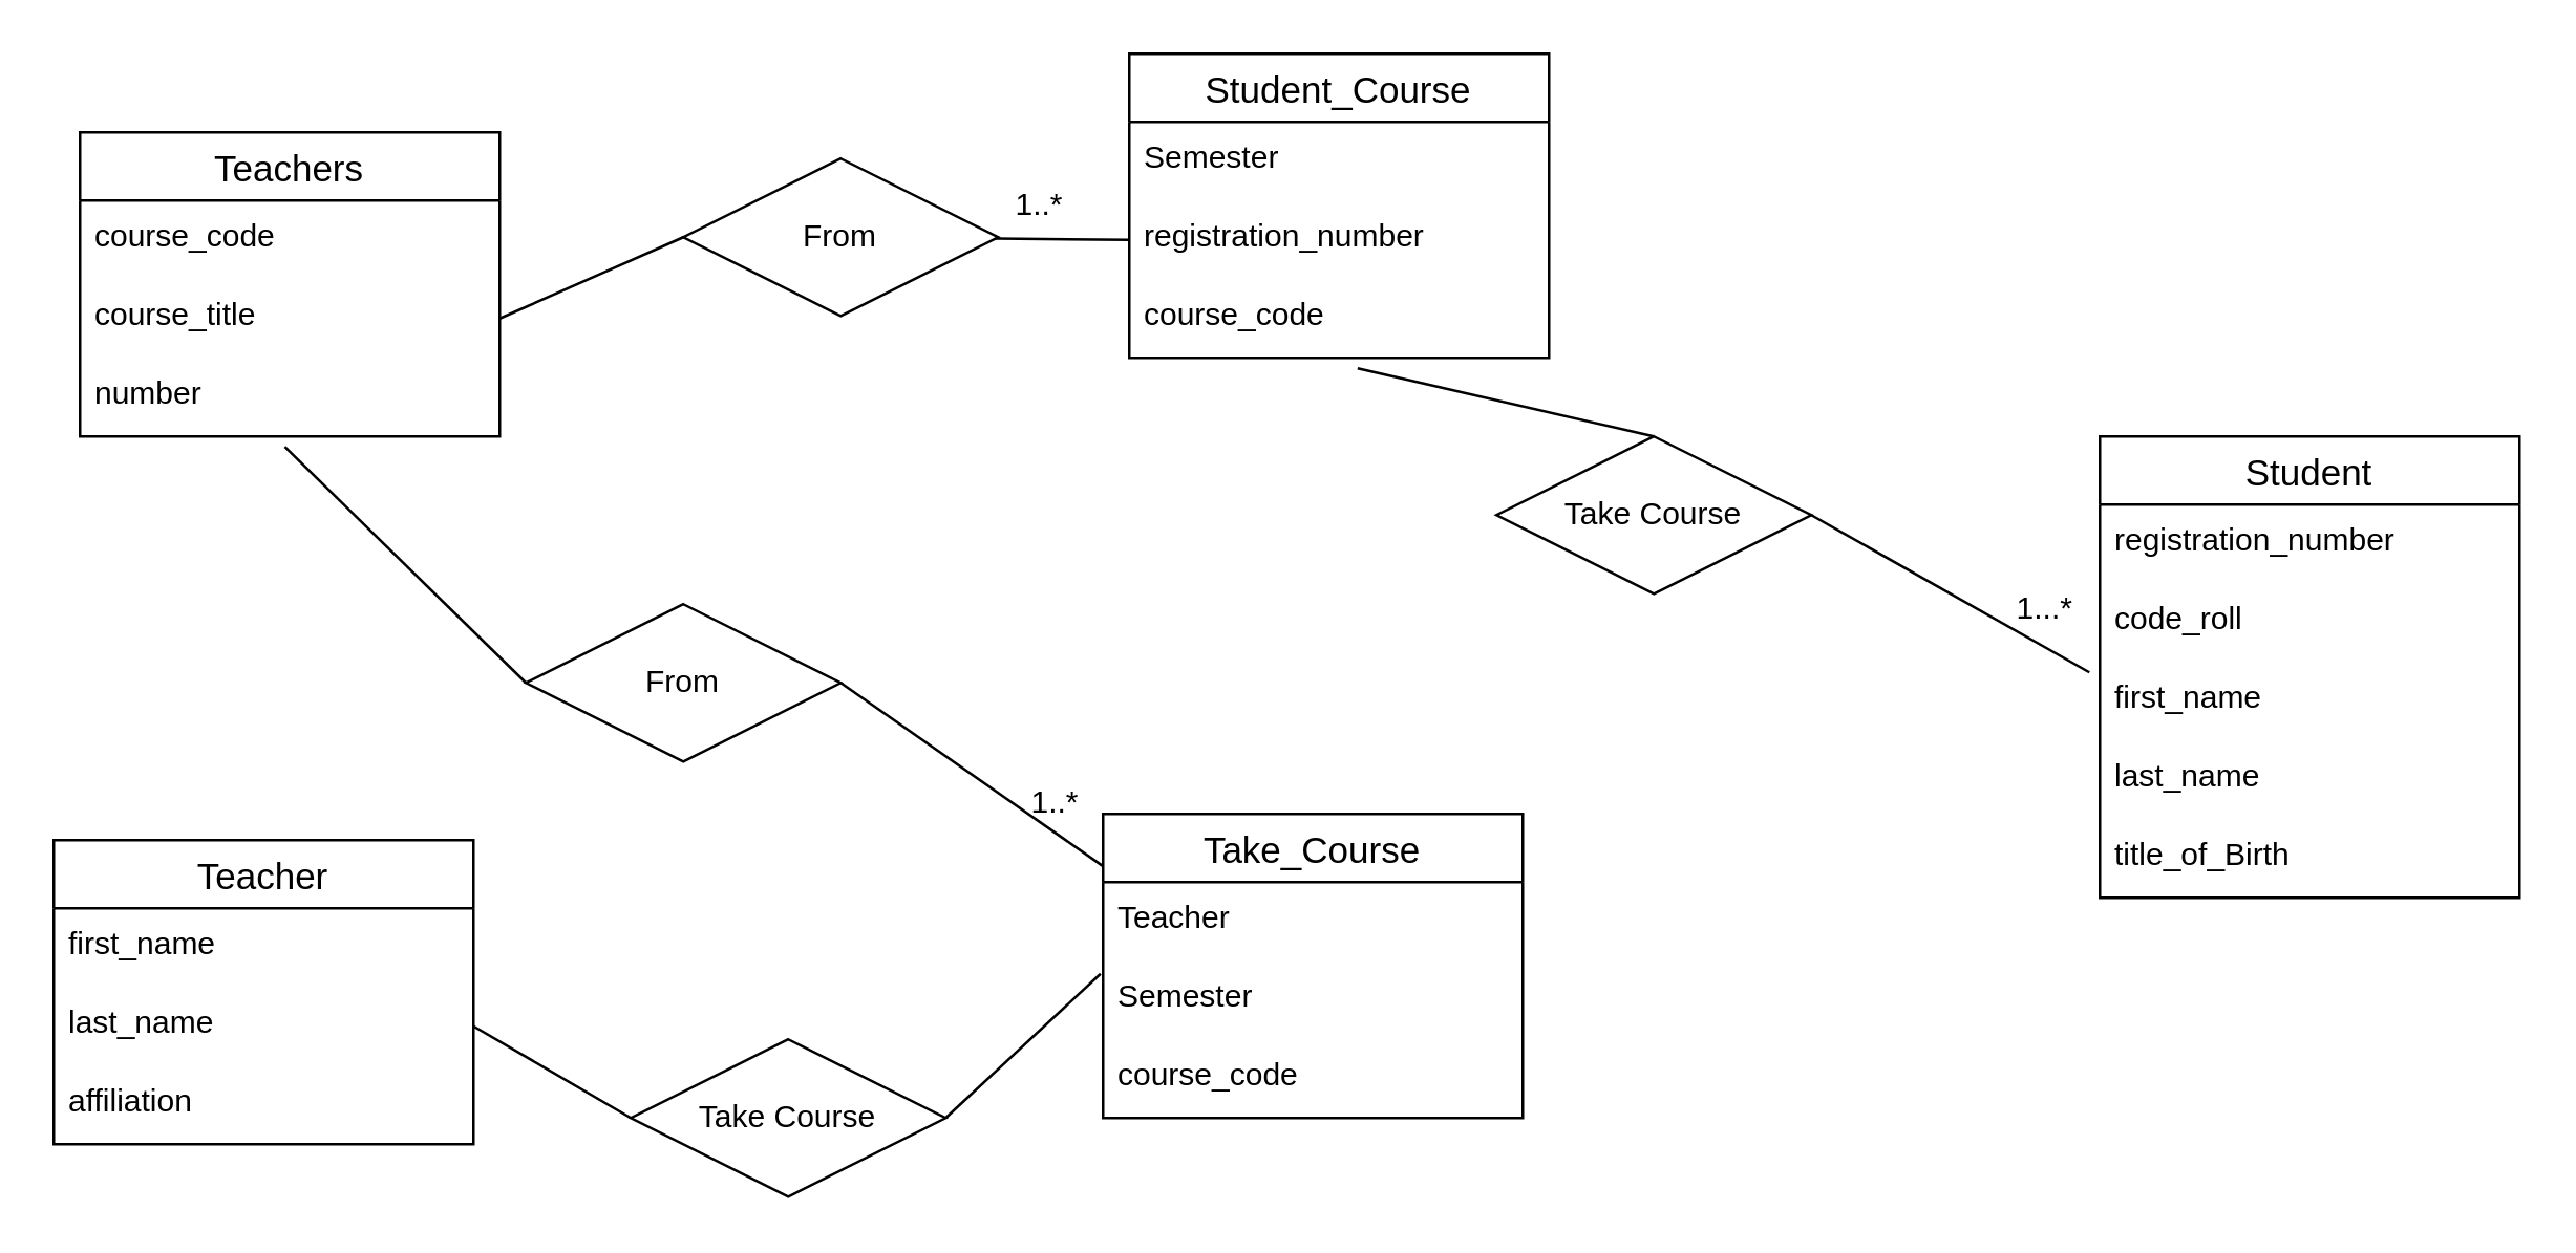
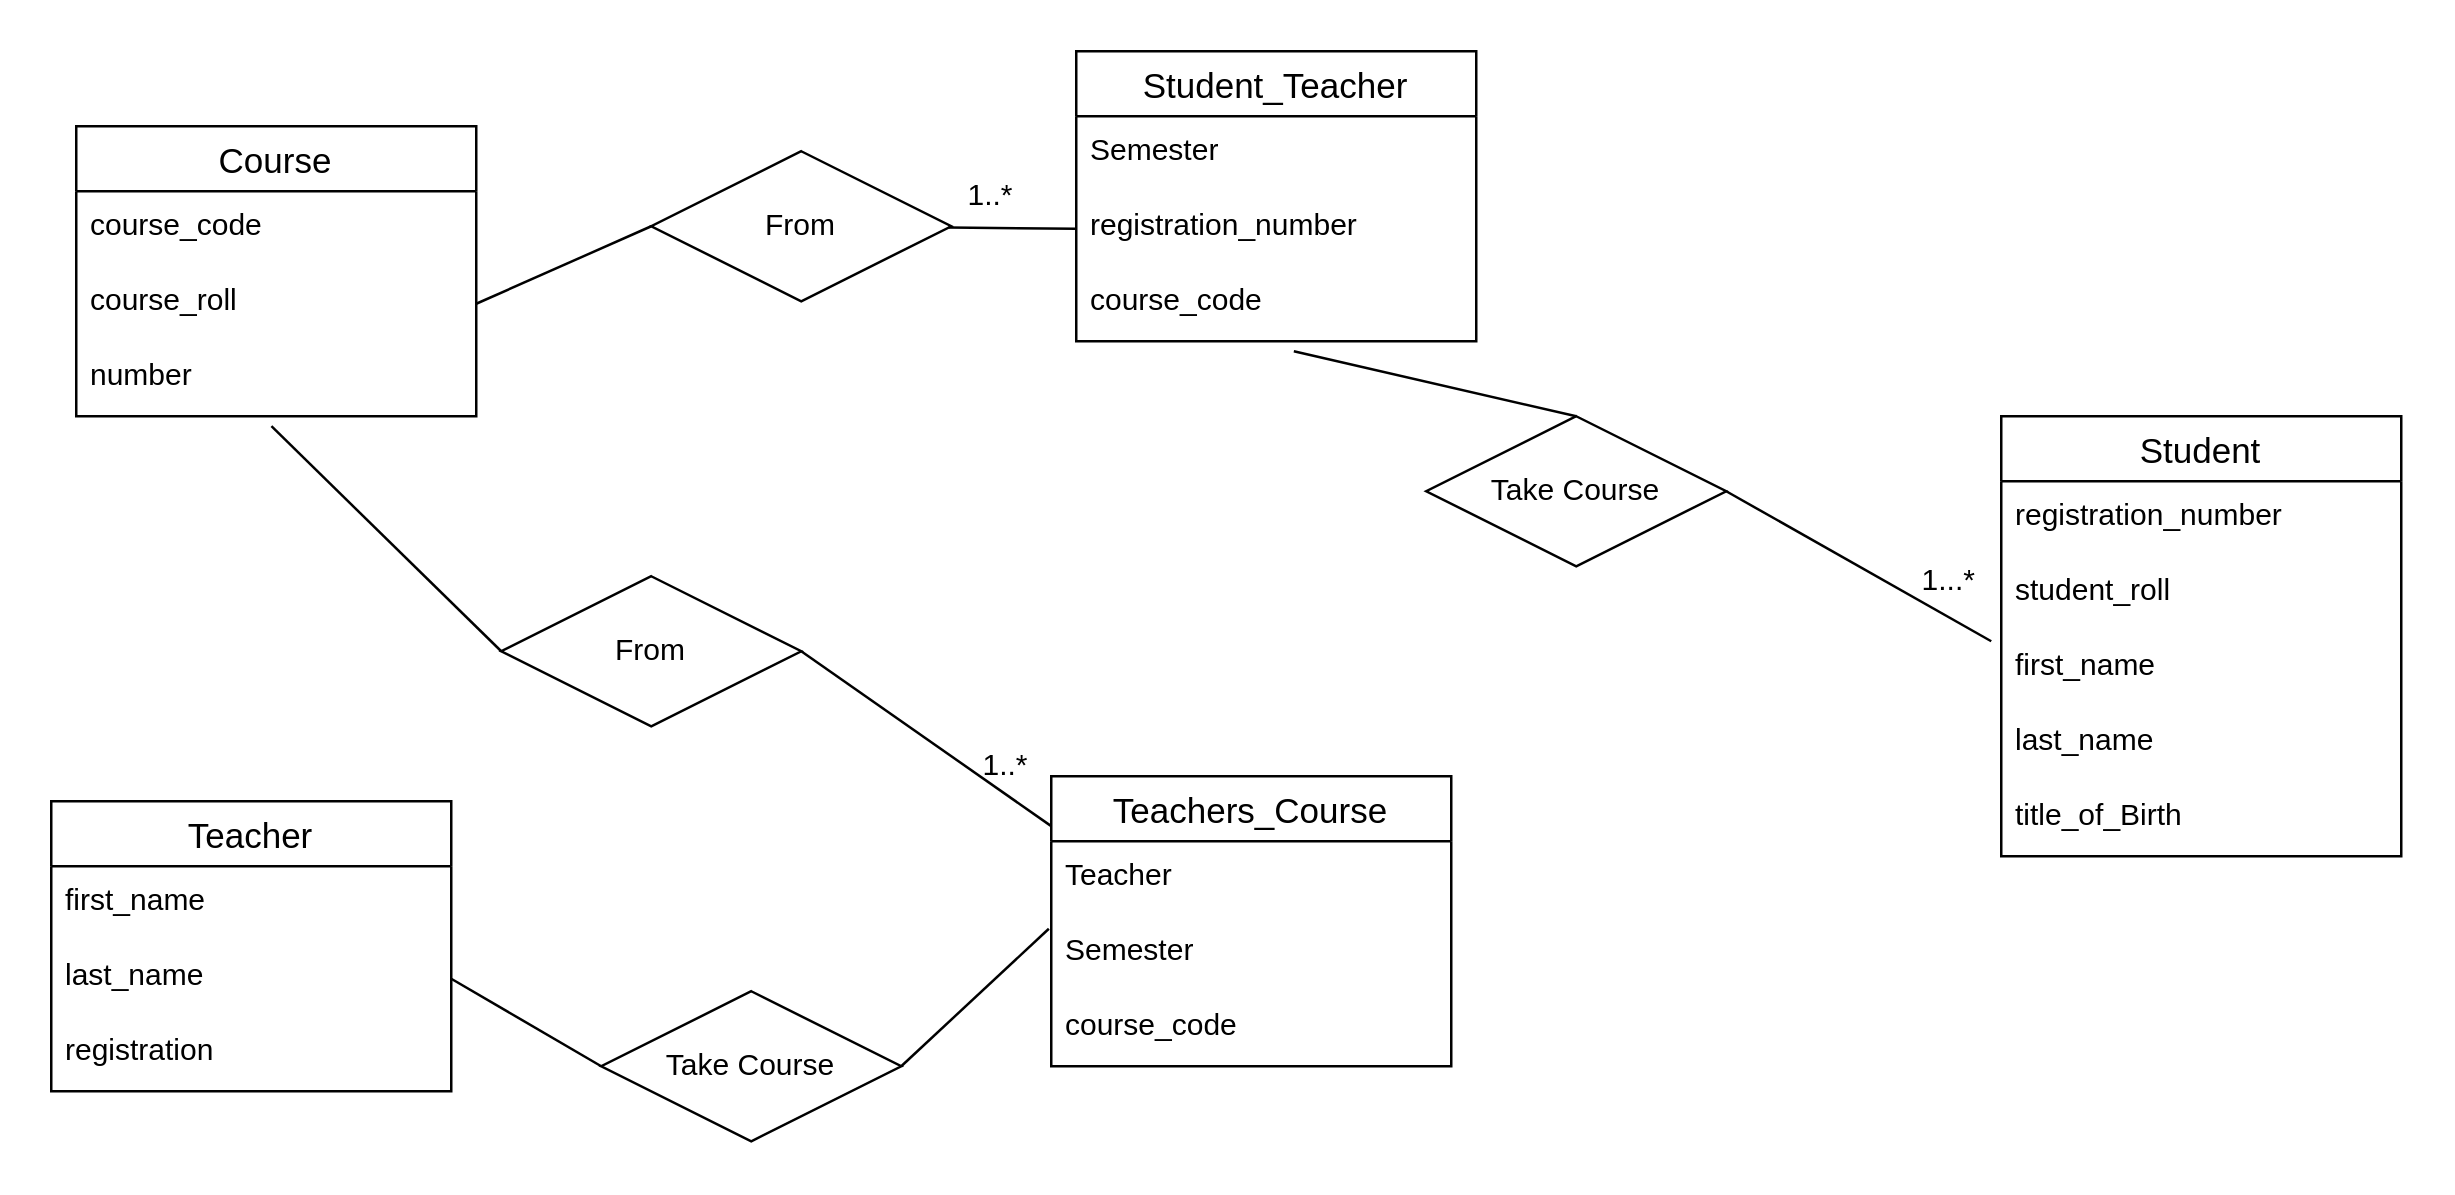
  <mxCell id="0" />
  <mxCell id="1" parent="0" />
- <mxCell id="2" value="Teachers" style="swimlane;fontStyle=0;childLayout=stackLayout;horizontal=1;startSize=26;horizontalStack=0;resizeParent=1;resizeParentMax=0;resizeLast=0;collapsible=1;marginBottom=0;align=center;fontSize=14;" parent="1" vertex="1"><mxGeometry x="30" y="50" width="160" height="116" as="geometry" /></mxCell>
+ <mxCell id="2" value="Course" style="swimlane;fontStyle=0;childLayout=stackLayout;horizontal=1;startSize=26;horizontalStack=0;resizeParent=1;resizeParentMax=0;resizeLast=0;collapsible=1;marginBottom=0;align=center;fontSize=14;" parent="1" vertex="1"><mxGeometry x="30" y="50" width="160" height="116" as="geometry" /></mxCell>
  <mxCell id="3" value="course_code" style="text;strokeColor=none;fillColor=none;spacingLeft=4;spacingRight=4;overflow=hidden;rotatable=0;points=[[0,0.5],[1,0.5]];portConstraint=eastwest;fontSize=12;" parent="2" vertex="1"><mxGeometry y="26" width="160" height="30" as="geometry" /></mxCell>
- <mxCell id="4" value="course_title" style="text;strokeColor=none;fillColor=none;spacingLeft=4;spacingRight=4;overflow=hidden;rotatable=0;points=[[0,0.5],[1,0.5]];portConstraint=eastwest;fontSize=12;" parent="2" vertex="1"><mxGeometry y="56" width="160" height="30" as="geometry" /></mxCell>
+ <mxCell id="4" value="course_roll" style="text;strokeColor=none;fillColor=none;spacingLeft=4;spacingRight=4;overflow=hidden;rotatable=0;points=[[0,0.5],[1,0.5]];portConstraint=eastwest;fontSize=12;" parent="2" vertex="1"><mxGeometry y="56" width="160" height="30" as="geometry" /></mxCell>
  <mxCell id="5" value="number" style="text;strokeColor=none;fillColor=none;spacingLeft=4;spacingRight=4;overflow=hidden;rotatable=0;points=[[0,0.5],[1,0.5]];portConstraint=eastwest;fontSize=12;" parent="2" vertex="1"><mxGeometry y="86" width="160" height="30" as="geometry" /></mxCell>
  <mxCell id="6" value="Teacher" style="swimlane;fontStyle=0;childLayout=stackLayout;horizontal=1;startSize=26;horizontalStack=0;resizeParent=1;resizeParentMax=0;resizeLast=0;collapsible=1;marginBottom=0;align=center;fontSize=14;" parent="1" vertex="1"><mxGeometry x="20" y="320" width="160" height="116" as="geometry" /></mxCell>
  <mxCell id="7" value="first_name" style="text;strokeColor=none;fillColor=none;spacingLeft=4;spacingRight=4;overflow=hidden;rotatable=0;points=[[0,0.5],[1,0.5]];portConstraint=eastwest;fontSize=12;" parent="6" vertex="1"><mxGeometry y="26" width="160" height="30" as="geometry" /></mxCell>
  <mxCell id="8" value="last_name" style="text;strokeColor=none;fillColor=none;spacingLeft=4;spacingRight=4;overflow=hidden;rotatable=0;points=[[0,0.5],[1,0.5]];portConstraint=eastwest;fontSize=12;" parent="6" vertex="1"><mxGeometry y="56" width="160" height="30" as="geometry" /></mxCell>
- <mxCell id="9" value="affiliation" style="text;strokeColor=none;fillColor=none;spacingLeft=4;spacingRight=4;overflow=hidden;rotatable=0;points=[[0,0.5],[1,0.5]];portConstraint=eastwest;fontSize=12;" parent="6" vertex="1"><mxGeometry y="86" width="160" height="30" as="geometry" /></mxCell>
+ <mxCell id="9" value="registration" style="text;strokeColor=none;fillColor=none;spacingLeft=4;spacingRight=4;overflow=hidden;rotatable=0;points=[[0,0.5],[1,0.5]];portConstraint=eastwest;fontSize=12;" parent="6" vertex="1"><mxGeometry y="86" width="160" height="30" as="geometry" /></mxCell>
  <mxCell id="10" value="Student" style="swimlane;fontStyle=0;childLayout=stackLayout;horizontal=1;startSize=26;horizontalStack=0;resizeParent=1;resizeParentMax=0;resizeLast=0;collapsible=1;marginBottom=0;align=center;fontSize=14;" parent="1" vertex="1"><mxGeometry x="800" y="166" width="160" height="176" as="geometry" /></mxCell>
  <mxCell id="11" value="registration_number" style="text;strokeColor=none;fillColor=none;spacingLeft=4;spacingRight=4;overflow=hidden;rotatable=0;points=[[0,0.5],[1,0.5]];portConstraint=eastwest;fontSize=12;" parent="10" vertex="1"><mxGeometry y="26" width="160" height="30" as="geometry" /></mxCell>
- <mxCell id="12" value="code_roll" style="text;strokeColor=none;fillColor=none;spacingLeft=4;spacingRight=4;overflow=hidden;rotatable=0;points=[[0,0.5],[1,0.5]];portConstraint=eastwest;fontSize=12;" parent="10" vertex="1"><mxGeometry y="56" width="160" height="30" as="geometry" /></mxCell>
+ <mxCell id="12" value="student_roll" style="text;strokeColor=none;fillColor=none;spacingLeft=4;spacingRight=4;overflow=hidden;rotatable=0;points=[[0,0.5],[1,0.5]];portConstraint=eastwest;fontSize=12;" parent="10" vertex="1"><mxGeometry y="56" width="160" height="30" as="geometry" /></mxCell>
  <mxCell id="13" value="first_name" style="text;strokeColor=none;fillColor=none;spacingLeft=4;spacingRight=4;overflow=hidden;rotatable=0;points=[[0,0.5],[1,0.5]];portConstraint=eastwest;fontSize=12;" parent="10" vertex="1"><mxGeometry y="86" width="160" height="30" as="geometry" /></mxCell>
  <mxCell id="14" value="last_name" style="text;strokeColor=none;fillColor=none;spacingLeft=4;spacingRight=4;overflow=hidden;rotatable=0;points=[[0,0.5],[1,0.5]];portConstraint=eastwest;fontSize=12;" parent="10" vertex="1"><mxGeometry y="116" width="160" height="30" as="geometry" /></mxCell>
  <mxCell id="15" value="title_of_Birth" style="text;strokeColor=none;fillColor=none;spacingLeft=4;spacingRight=4;overflow=hidden;rotatable=0;points=[[0,0.5],[1,0.5]];portConstraint=eastwest;fontSize=12;" parent="10" vertex="1"><mxGeometry y="146" width="160" height="30" as="geometry" /></mxCell>
- <mxCell id="16" value="Student_Course" style="swimlane;fontStyle=0;childLayout=stackLayout;horizontal=1;startSize=26;horizontalStack=0;resizeParent=1;resizeParentMax=0;resizeLast=0;collapsible=1;marginBottom=0;align=center;fontSize=14;" parent="1" vertex="1"><mxGeometry x="430" y="20" width="160" height="116" as="geometry" /></mxCell>
+ <mxCell id="16" value="Student_Teacher" style="swimlane;fontStyle=0;childLayout=stackLayout;horizontal=1;startSize=26;horizontalStack=0;resizeParent=1;resizeParentMax=0;resizeLast=0;collapsible=1;marginBottom=0;align=center;fontSize=14;" parent="1" vertex="1"><mxGeometry x="430" y="20" width="160" height="116" as="geometry" /></mxCell>
  <mxCell id="17" value="Semester" style="text;strokeColor=none;fillColor=none;spacingLeft=4;spacingRight=4;overflow=hidden;rotatable=0;points=[[0,0.5],[1,0.5]];portConstraint=eastwest;fontSize=12;" parent="16" vertex="1"><mxGeometry y="26" width="160" height="30" as="geometry" /></mxCell>
  <mxCell id="18" value="registration_number" style="text;strokeColor=none;fillColor=none;spacingLeft=4;spacingRight=4;overflow=hidden;rotatable=0;points=[[0,0.5],[1,0.5]];portConstraint=eastwest;fontSize=12;" parent="16" vertex="1"><mxGeometry y="56" width="160" height="30" as="geometry" /></mxCell>
  <mxCell id="19" value="course_code" style="text;strokeColor=none;fillColor=none;spacingLeft=4;spacingRight=4;overflow=hidden;rotatable=0;points=[[0,0.5],[1,0.5]];portConstraint=eastwest;fontSize=12;" parent="16" vertex="1"><mxGeometry y="86" width="160" height="30" as="geometry" /></mxCell>
- <mxCell id="20" value="Take_Course" style="swimlane;fontStyle=0;childLayout=stackLayout;horizontal=1;startSize=26;horizontalStack=0;resizeParent=1;resizeParentMax=0;resizeLast=0;collapsible=1;marginBottom=0;align=center;fontSize=14;" parent="1" vertex="1"><mxGeometry x="420" y="310" width="160" height="116" as="geometry" /></mxCell>
+ <mxCell id="20" value="Teachers_Course" style="swimlane;fontStyle=0;childLayout=stackLayout;horizontal=1;startSize=26;horizontalStack=0;resizeParent=1;resizeParentMax=0;resizeLast=0;collapsible=1;marginBottom=0;align=center;fontSize=14;" parent="1" vertex="1"><mxGeometry x="420" y="310" width="160" height="116" as="geometry" /></mxCell>
  <mxCell id="21" value="Teacher" style="text;strokeColor=none;fillColor=none;spacingLeft=4;spacingRight=4;overflow=hidden;rotatable=0;points=[[0,0.5],[1,0.5]];portConstraint=eastwest;fontSize=12;" parent="20" vertex="1"><mxGeometry y="26" width="160" height="30" as="geometry" /></mxCell>
  <mxCell id="22" value="Semester" style="text;strokeColor=none;fillColor=none;spacingLeft=4;spacingRight=4;overflow=hidden;rotatable=0;points=[[0,0.5],[1,0.5]];portConstraint=eastwest;fontSize=12;" parent="20" vertex="1"><mxGeometry y="56" width="160" height="30" as="geometry" /></mxCell>
  <mxCell id="23" value="course_code" style="text;strokeColor=none;fillColor=none;spacingLeft=4;spacingRight=4;overflow=hidden;rotatable=0;points=[[0,0.5],[1,0.5]];portConstraint=eastwest;fontSize=12;" parent="20" vertex="1"><mxGeometry y="86" width="160" height="30" as="geometry" /></mxCell>
  <mxCell id="24" value="Take Course" style="shape=rhombus;perimeter=rhombusPerimeter;whiteSpace=wrap;html=1;align=center;" parent="1" vertex="1"><mxGeometry x="240" y="396" width="120" height="60" as="geometry" /></mxCell>
  <mxCell id="25" value="" style="endArrow=none;html=1;rounded=0;exitX=1;exitY=0.5;exitDx=0;exitDy=0;entryX=0;entryY=0.5;entryDx=0;entryDy=0;" parent="1" source="8" target="24" edge="1"><mxGeometry relative="1" as="geometry"><mxPoint x="460" y="260" as="sourcePoint" /><mxPoint x="620" y="260" as="targetPoint" /></mxGeometry></mxCell>
  <mxCell id="26" value="" style="endArrow=none;html=1;rounded=0;exitX=1;exitY=0.5;exitDx=0;exitDy=0;entryX=-0.006;entryY=0.167;entryDx=0;entryDy=0;entryPerimeter=0;" parent="1" source="24" target="22" edge="1"><mxGeometry relative="1" as="geometry"><mxPoint x="460" y="260" as="sourcePoint" /><mxPoint x="620" y="260" as="targetPoint" /></mxGeometry></mxCell>
  <mxCell id="27" value="Take Course" style="shape=rhombus;perimeter=rhombusPerimeter;whiteSpace=wrap;html=1;align=center;" parent="1" vertex="1"><mxGeometry x="570" y="166" width="120" height="60" as="geometry" /></mxCell>
  <mxCell id="28" value="" style="endArrow=none;html=1;rounded=0;entryX=-0.025;entryY=0.133;entryDx=0;entryDy=0;entryPerimeter=0;exitX=1;exitY=0.5;exitDx=0;exitDy=0;" parent="1" source="27" target="13" edge="1"><mxGeometry relative="1" as="geometry"><mxPoint x="460" y="260" as="sourcePoint" /><mxPoint x="620" y="260" as="targetPoint" /></mxGeometry></mxCell>
  <mxCell id="29" value="1...*" style="resizable=0;html=1;align=right;verticalAlign=bottom;" parent="28" connectable="0" vertex="1"><mxGeometry x="1" relative="1" as="geometry"><mxPoint x="-6" y="-16" as="offset" /></mxGeometry></mxCell>
  <mxCell id="30" value="" style="endArrow=none;html=1;rounded=0;exitX=0.544;exitY=1.133;exitDx=0;exitDy=0;exitPerimeter=0;entryX=0.5;entryY=0;entryDx=0;entryDy=0;" parent="1" source="19" target="27" edge="1"><mxGeometry relative="1" as="geometry"><mxPoint x="460" y="260" as="sourcePoint" /><mxPoint x="620" y="260" as="targetPoint" /></mxGeometry></mxCell>
  <mxCell id="31" value="From" style="shape=rhombus;perimeter=rhombusPerimeter;whiteSpace=wrap;html=1;align=center;" parent="1" vertex="1"><mxGeometry x="260" y="60" width="120" height="60" as="geometry" /></mxCell>
  <mxCell id="32" value="" style="endArrow=none;html=1;rounded=0;exitX=0;exitY=0.5;exitDx=0;exitDy=0;" parent="1" source="18" target="31" edge="1"><mxGeometry relative="1" as="geometry"><mxPoint x="460" y="260" as="sourcePoint" /><mxPoint x="620" y="260" as="targetPoint" /></mxGeometry></mxCell>
  <mxCell id="33" value="1..*" style="resizable=0;html=1;align=right;verticalAlign=bottom;" parent="32" connectable="0" vertex="1"><mxGeometry x="1" relative="1" as="geometry"><mxPoint x="26" y="-5" as="offset" /></mxGeometry></mxCell>
  <mxCell id="34" value="" style="endArrow=none;html=1;rounded=0;exitX=0;exitY=0.5;exitDx=0;exitDy=0;entryX=1;entryY=0.5;entryDx=0;entryDy=0;" parent="1" source="31" target="4" edge="1"><mxGeometry relative="1" as="geometry"><mxPoint x="440" y="101" as="sourcePoint" /><mxPoint x="388.929" y="100.536" as="targetPoint" /></mxGeometry></mxCell>
  <mxCell id="35" value="From" style="shape=rhombus;perimeter=rhombusPerimeter;whiteSpace=wrap;html=1;align=center;" parent="1" vertex="1"><mxGeometry x="200" y="230" width="120" height="60" as="geometry" /></mxCell>
  <mxCell id="36" value="" style="endArrow=none;html=1;rounded=0;exitX=0;exitY=0.5;exitDx=0;exitDy=0;entryX=0.488;entryY=1.133;entryDx=0;entryDy=0;entryPerimeter=0;" parent="1" source="35" target="5" edge="1"><mxGeometry relative="1" as="geometry"><mxPoint x="270" y="100" as="sourcePoint" /><mxPoint x="200" y="131" as="targetPoint" /></mxGeometry></mxCell>
  <mxCell id="37" value="" style="endArrow=none;html=1;rounded=0;exitX=0;exitY=0.172;exitDx=0;exitDy=0;entryX=1;entryY=0.5;entryDx=0;entryDy=0;exitPerimeter=0;" parent="1" source="20" target="35" edge="1"><mxGeometry relative="1" as="geometry"><mxPoint x="280" y="110" as="sourcePoint" /><mxPoint x="210" y="141" as="targetPoint" /></mxGeometry></mxCell>
  <mxCell id="38" value="1..*" style="resizable=0;html=1;align=right;verticalAlign=bottom;" parent="37" connectable="0" vertex="1"><mxGeometry x="1" relative="1" as="geometry"><mxPoint x="91" y="54" as="offset" /></mxGeometry></mxCell>
